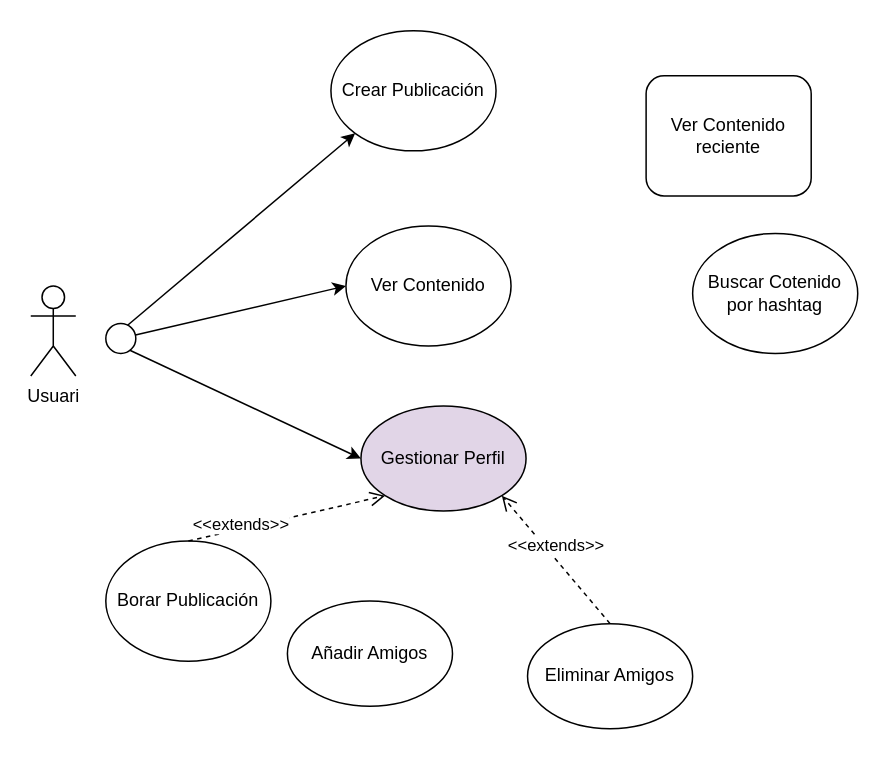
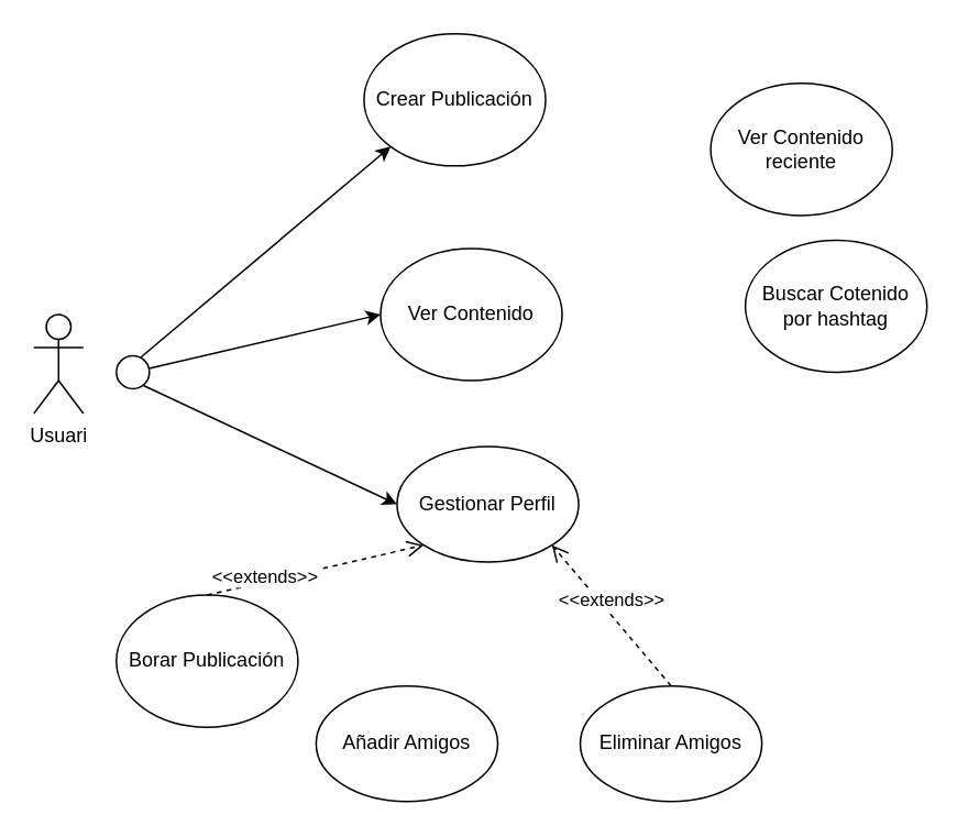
  <mxCell id="0" />
  <mxCell id="1" parent="0" />
  <mxCell id="2" value="Usuari" style="shape=umlActor;verticalLabelPosition=bottom;verticalAlign=top;html=1;outlineConnect=0;" parent="1" vertex="1"><mxGeometry x="20" y="190" width="30" height="60" as="geometry" /></mxCell>
  <mxCell id="3" value="" style="endArrow=classic;html=1;rounded=0;entryX=0;entryY=1;entryDx=0;entryDy=0;" parent="1" target="7" edge="1"><mxGeometry width="50" height="50" relative="1" as="geometry"><mxPoint x="80" y="220" as="sourcePoint" /><mxPoint x="160" y="85" as="targetPoint" /></mxGeometry></mxCell>
  <mxCell id="4" value="" style="endArrow=classic;html=1;rounded=0;entryX=0;entryY=0.5;entryDx=0;entryDy=0;" parent="1" source="11" target="13" edge="1"><mxGeometry width="50" height="50" relative="1" as="geometry"><mxPoint x="80" y="225" as="sourcePoint" /><mxPoint x="224" y="225" as="targetPoint" /></mxGeometry></mxCell>
- <mxCell id="5" value="Gestionar Perfil" style="ellipse;whiteSpace=wrap;html=1;fillColor=#e1d5e7;" parent="1" vertex="1"><mxGeometry x="240" y="270" width="110" height="70" as="geometry" /></mxCell>
+ <mxCell id="5" value="Gestionar Perfil" style="ellipse;whiteSpace=wrap;html=1;" parent="1" vertex="1"><mxGeometry x="240" y="270" width="110" height="70" as="geometry" /></mxCell>
  <mxCell id="6" value="" style="endArrow=classic;html=1;rounded=0;entryX=0;entryY=0.5;entryDx=0;entryDy=0;" parent="1" target="5" edge="1"><mxGeometry width="50" height="50" relative="1" as="geometry"><mxPoint x="80" y="230" as="sourcePoint" /><mxPoint x="360" y="270" as="targetPoint" /><Array as="points" /></mxGeometry></mxCell>
  <mxCell id="7" value="Crear Publicación" style="ellipse;whiteSpace=wrap;html=1;" parent="1" vertex="1"><mxGeometry x="220" y="20" width="110" height="80" as="geometry" /></mxCell>
  <mxCell id="8" value="Eliminar Amigos" style="ellipse;whiteSpace=wrap;html=1;" parent="1" vertex="1"><mxGeometry x="351" y="415" width="110" height="70" as="geometry" /></mxCell>
  <mxCell id="9" value="&amp;lt;&amp;lt;extends&amp;gt;&amp;gt;" style="html=1;verticalAlign=bottom;endArrow=open;dashed=1;endSize=8;curved=0;rounded=0;entryX=1;entryY=1;entryDx=0;entryDy=0;exitX=0.5;exitY=0;exitDx=0;exitDy=0;" parent="1" source="8" target="5" edge="1"><mxGeometry relative="1" as="geometry"><mxPoint x="60" y="650" as="sourcePoint" /><mxPoint x="175" y="470" as="targetPoint" /><Array as="points" /></mxGeometry></mxCell>
  <mxCell id="10" value="" style="endArrow=classic;html=1;rounded=0;entryX=0;entryY=0.5;entryDx=0;entryDy=0;" parent="1" target="11" edge="1"><mxGeometry width="50" height="50" relative="1" as="geometry"><mxPoint x="80" y="225" as="sourcePoint" /><mxPoint x="224" y="225" as="targetPoint" /></mxGeometry></mxCell>
  <mxCell id="11" value="" style="ellipse;whiteSpace=wrap;html=1;aspect=fixed;" parent="1" vertex="1"><mxGeometry x="70" y="215" width="20" height="20" as="geometry" /></mxCell>
  <mxCell id="12" value="Borar Publicación" style="ellipse;whiteSpace=wrap;html=1;" parent="1" vertex="1"><mxGeometry x="70" y="360" width="110" height="80" as="geometry" /></mxCell>
  <mxCell id="13" value="Ver Contenido" style="ellipse;whiteSpace=wrap;html=1;" parent="1" vertex="1"><mxGeometry x="230" y="150" width="110" height="80" as="geometry" /></mxCell>
- <mxCell id="14" value="Añadir Amigos" style="ellipse;whiteSpace=wrap;html=1;" parent="1" vertex="1"><mxGeometry x="191" y="400" width="110" height="70" as="geometry" /></mxCell>
- <mxCell id="15" value="Buscar Cotenido por hashtag" style="ellipse;whiteSpace=wrap;html=1;" parent="1" vertex="1"><mxGeometry x="461" y="155" width="110" height="80" as="geometry" /></mxCell>
- <mxCell id="16" value="Ver Contenido reciente" style="whiteSpace=wrap;html=1;rounded=1;" parent="1" vertex="1"><mxGeometry x="430" y="50" width="110" height="80" as="geometry" /></mxCell>
+ <mxCell id="14" value="Añadir Amigos" style="ellipse;whiteSpace=wrap;html=1;" parent="1" vertex="1"><mxGeometry x="191" y="415" width="110" height="70" as="geometry" /></mxCell>
+ <mxCell id="15" value="Buscar Cotenido por hashtag" style="ellipse;whiteSpace=wrap;html=1;" parent="1" vertex="1"><mxGeometry x="451" y="145" width="110" height="80" as="geometry" /></mxCell>
+ <mxCell id="16" value="Ver Contenido reciente" style="ellipse;whiteSpace=wrap;html=1;" parent="1" vertex="1"><mxGeometry x="430" y="50" width="110" height="80" as="geometry" /></mxCell>
  <mxCell id="17" value="&amp;lt;&amp;lt;extends&amp;gt;&amp;gt;" style="html=1;verticalAlign=bottom;endArrow=open;dashed=1;endSize=8;curved=0;rounded=0;entryX=0;entryY=1;entryDx=0;entryDy=0;exitX=0.5;exitY=0;exitDx=0;exitDy=0;" parent="1" source="12" target="5" edge="1"><mxGeometry x="-0.476" y="-6" relative="1" as="geometry"><mxPoint x="410" y="425" as="sourcePoint" /><mxPoint x="305" y="350" as="targetPoint" /><Array as="points" /><mxPoint as="offset" /></mxGeometry></mxCell>
